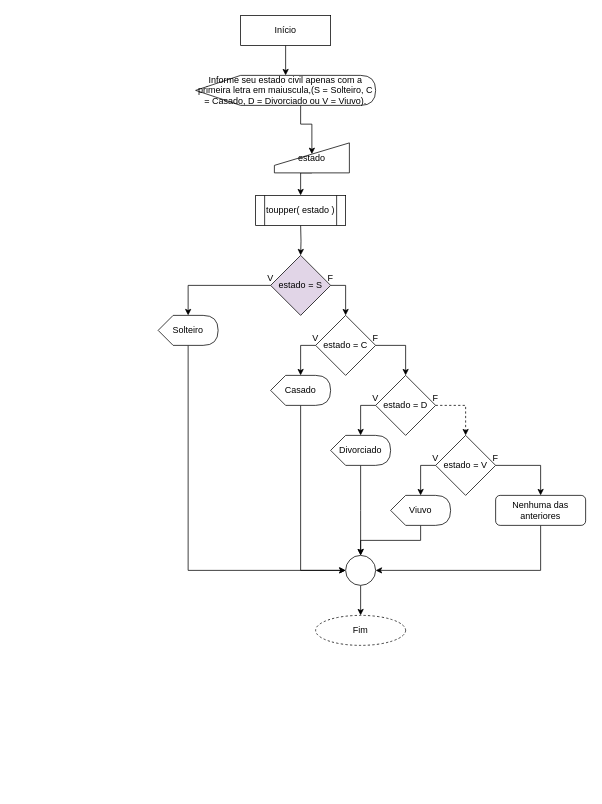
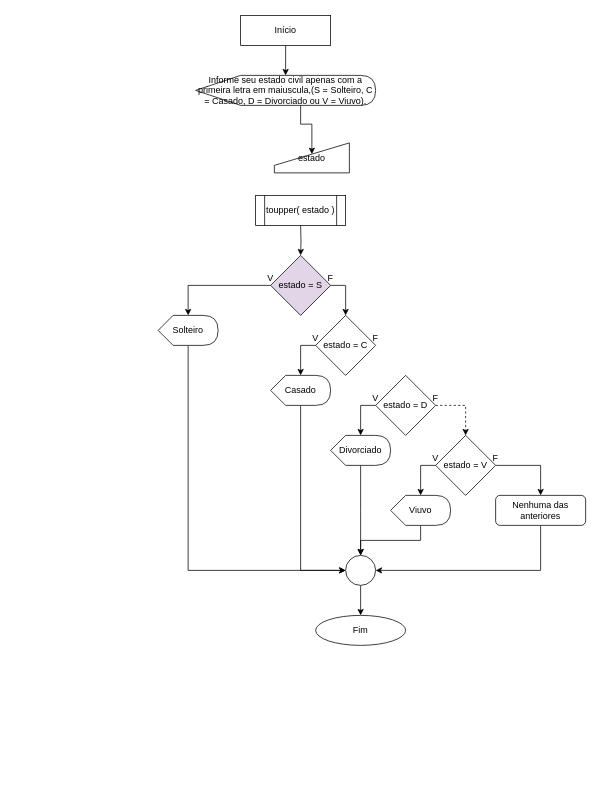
  <mxCell id="0" />
  <mxCell id="1" parent="0" />
  <mxCell id="2" style="edgeStyle=orthogonalEdgeStyle;rounded=0;orthogonalLoop=1;jettySize=auto;html=1;exitX=0.5;exitY=1;exitDx=0;exitDy=0;" parent="1" source="3" target="5" edge="1"><mxGeometry relative="1" as="geometry" /></mxCell>
  <mxCell id="3" value="Início" style="whiteSpace=wrap;html=1;rounded=0;" parent="1" vertex="1"><mxGeometry x="320" y="20" width="120" height="40" as="geometry" /></mxCell>
  <mxCell id="4" style="edgeStyle=orthogonalEdgeStyle;rounded=0;orthogonalLoop=1;jettySize=auto;html=1;exitX=0;exitY=0;exitDx=140;exitDy=40;exitPerimeter=0;entryX=0.5;entryY=0.375;entryDx=0;entryDy=0;entryPerimeter=0;" parent="1" source="5" target="7" edge="1"><mxGeometry relative="1" as="geometry" /></mxCell>
  <mxCell id="5" value="Informe seu estado civil apenas com a primeira letra em maiuscula,(S = Solteiro, C = Casado, D = Divorciado ou V = Viuvo)." style="shape=display;whiteSpace=wrap;html=1;" parent="1" vertex="1"><mxGeometry x="260" y="100" width="240" height="40" as="geometry" /></mxCell>
- <mxCell id="6" style="edgeStyle=orthogonalEdgeStyle;rounded=0;orthogonalLoop=1;jettySize=auto;html=1;exitX=0.5;exitY=1;exitDx=0;exitDy=0;entryX=0.5;entryY=0;entryDx=0;entryDy=0;" parent="1" source="7" target="34" edge="1"><mxGeometry relative="1" as="geometry" /></mxCell>
  <mxCell id="7" value="estado" style="shape=manualInput;whiteSpace=wrap;html=1;" parent="1" vertex="1"><mxGeometry x="365" y="190" width="100" height="40" as="geometry" /></mxCell>
  <mxCell id="8" style="edgeStyle=orthogonalEdgeStyle;rounded=0;orthogonalLoop=1;jettySize=auto;html=1;exitX=1;exitY=0.5;exitDx=0;exitDy=0;entryX=0.5;entryY=0;entryDx=0;entryDy=0;" parent="1" edge="1"><mxGeometry relative="1" as="geometry"><mxPoint x="540" y="700" as="sourcePoint" /></mxGeometry></mxCell>
  <mxCell id="9" style="edgeStyle=orthogonalEdgeStyle;rounded=0;orthogonalLoop=1;jettySize=auto;html=1;exitX=0;exitY=0.5;exitDx=0;exitDy=0;entryX=0;entryY=0;entryDx=40;entryDy=0;entryPerimeter=0;" parent="1" edge="1"><mxGeometry relative="1" as="geometry"><mxPoint x="460" y="700" as="sourcePoint" /></mxGeometry></mxCell>
  <mxCell id="10" style="edgeStyle=orthogonalEdgeStyle;rounded=0;orthogonalLoop=1;jettySize=auto;html=1;exitX=1;exitY=0.5;exitDx=0;exitDy=0;" parent="1" edge="1"><mxGeometry relative="1" as="geometry"><mxPoint x="620" y="780" as="sourcePoint" /></mxGeometry></mxCell>
  <mxCell id="11" style="edgeStyle=orthogonalEdgeStyle;rounded=0;orthogonalLoop=1;jettySize=auto;html=1;exitX=0;exitY=0.5;exitDx=0;exitDy=0;entryX=0;entryY=0;entryDx=40;entryDy=0;entryPerimeter=0;" parent="1" edge="1"><mxGeometry relative="1" as="geometry"><mxPoint x="540" y="780" as="sourcePoint" /></mxGeometry></mxCell>
  <mxCell id="12" style="edgeStyle=orthogonalEdgeStyle;rounded=0;orthogonalLoop=1;jettySize=auto;html=1;exitX=0;exitY=0.5;exitDx=0;exitDy=0;entryX=0;entryY=0;entryDx=40;entryDy=0;entryPerimeter=0;" parent="1" edge="1"><mxGeometry relative="1" as="geometry"><mxPoint x="620" y="860" as="sourcePoint" /></mxGeometry></mxCell>
  <mxCell id="13" style="edgeStyle=orthogonalEdgeStyle;rounded=0;orthogonalLoop=1;jettySize=auto;html=1;exitX=1;exitY=0.5;exitDx=0;exitDy=0;entryX=0;entryY=0;entryDx=40;entryDy=0;entryPerimeter=0;" parent="1" edge="1"><mxGeometry relative="1" as="geometry"><mxPoint x="700" y="860" as="sourcePoint" /></mxGeometry></mxCell>
  <mxCell id="14" style="edgeStyle=orthogonalEdgeStyle;rounded=0;orthogonalLoop=1;jettySize=auto;html=1;exitX=1;exitY=0.5;exitDx=0;exitDy=0;entryX=0;entryY=0.5;entryDx=0;entryDy=0;" parent="1" edge="1"><mxGeometry relative="1" as="geometry"><Array as="points"><mxPoint x="200" y="900" /><mxPoint x="200" y="1050" /><mxPoint x="20" y="1050" /><mxPoint x="20" y="620" /></Array><mxPoint x="80" y="620" as="targetPoint" /></mxGeometry></mxCell>
  <mxCell id="15" style="edgeStyle=orthogonalEdgeStyle;rounded=0;orthogonalLoop=1;jettySize=auto;html=1;exitX=1;exitY=0.5;exitDx=0;exitDy=0;entryX=0.5;entryY=0;entryDx=0;entryDy=0;" parent="1" source="17" target="20" edge="1"><mxGeometry relative="1" as="geometry" /></mxCell>
  <mxCell id="16" style="edgeStyle=orthogonalEdgeStyle;rounded=0;orthogonalLoop=1;jettySize=auto;html=1;exitX=0;exitY=0.5;exitDx=0;exitDy=0;entryX=0;entryY=0;entryDx=40;entryDy=0;entryPerimeter=0;" parent="1" source="17" target="41" edge="1"><mxGeometry relative="1" as="geometry" /></mxCell>
  <mxCell id="17" value="estado = S" style="rhombus;whiteSpace=wrap;html=1;fillColor=#e1d5e7;" parent="1" vertex="1"><mxGeometry x="360" y="340" width="80" height="80" as="geometry" /></mxCell>
- <mxCell id="18" style="edgeStyle=orthogonalEdgeStyle;rounded=0;orthogonalLoop=1;jettySize=auto;html=1;exitX=1;exitY=0.5;exitDx=0;exitDy=0;entryX=0.5;entryY=0;entryDx=0;entryDy=0;" parent="1" source="20" target="23" edge="1"><mxGeometry relative="1" as="geometry" /></mxCell>
  <mxCell id="19" style="edgeStyle=orthogonalEdgeStyle;rounded=0;orthogonalLoop=1;jettySize=auto;html=1;exitX=0;exitY=0.5;exitDx=0;exitDy=0;entryX=0;entryY=0;entryDx=40;entryDy=0;entryPerimeter=0;" parent="1" source="20" target="43" edge="1"><mxGeometry relative="1" as="geometry" /></mxCell>
  <mxCell id="20" value="estado = C" style="rhombus;whiteSpace=wrap;html=1;" parent="1" vertex="1"><mxGeometry x="420" y="420" width="80" height="80" as="geometry" /></mxCell>
  <mxCell id="21" style="edgeStyle=orthogonalEdgeStyle;rounded=0;orthogonalLoop=1;jettySize=auto;html=1;exitX=1;exitY=0.5;exitDx=0;exitDy=0;entryX=0.5;entryY=0;entryDx=0;entryDy=0;dashed=1;" parent="1" source="23" target="37" edge="1"><mxGeometry relative="1" as="geometry" /></mxCell>
  <mxCell id="22" style="edgeStyle=orthogonalEdgeStyle;rounded=0;orthogonalLoop=1;jettySize=auto;html=1;exitX=0;exitY=0.5;exitDx=0;exitDy=0;entryX=0;entryY=0;entryDx=40;entryDy=0;entryPerimeter=0;" parent="1" source="23" target="45" edge="1"><mxGeometry relative="1" as="geometry" /></mxCell>
  <mxCell id="23" value="estado = D" style="rhombus;whiteSpace=wrap;html=1;" parent="1" vertex="1"><mxGeometry x="500" y="500" width="80" height="80" as="geometry" /></mxCell>
  <mxCell id="24" style="edgeStyle=orthogonalEdgeStyle;rounded=0;orthogonalLoop=1;jettySize=auto;html=1;exitX=0.5;exitY=1;exitDx=0;exitDy=0;entryX=1;entryY=0.5;entryDx=0;entryDy=0;" parent="1" source="25" target="49" edge="1"><mxGeometry relative="1" as="geometry" /></mxCell>
  <mxCell id="25" value="Nenhuma das anteriores" style="whiteSpace=wrap;html=1;rounded=1;" parent="1" vertex="1"><mxGeometry x="660" y="660" width="120" height="40" as="geometry" /></mxCell>
  <mxCell id="26" value="V" style="text;html=1;strokeColor=none;fillColor=none;align=center;verticalAlign=middle;whiteSpace=wrap;rounded=0;" parent="1" vertex="1"><mxGeometry x="340" y="360" width="40" height="20" as="geometry" /></mxCell>
  <mxCell id="27" value="V" style="text;html=1;strokeColor=none;fillColor=none;align=center;verticalAlign=middle;whiteSpace=wrap;rounded=0;" parent="1" vertex="1"><mxGeometry x="400" y="440" width="40" height="20" as="geometry" /></mxCell>
  <mxCell id="28" value="V" style="text;html=1;strokeColor=none;fillColor=none;align=center;verticalAlign=middle;whiteSpace=wrap;rounded=0;" parent="1" vertex="1"><mxGeometry x="480" y="520" width="40" height="20" as="geometry" /></mxCell>
  <mxCell id="29" value="F" style="text;html=1;strokeColor=none;fillColor=none;align=center;verticalAlign=middle;whiteSpace=wrap;rounded=0;" parent="1" vertex="1"><mxGeometry x="420" y="360" width="40" height="20" as="geometry" /></mxCell>
  <mxCell id="30" value="F" style="text;html=1;strokeColor=none;fillColor=none;align=center;verticalAlign=middle;whiteSpace=wrap;rounded=0;" parent="1" vertex="1"><mxGeometry x="480" y="440" width="40" height="20" as="geometry" /></mxCell>
  <mxCell id="31" value="F" style="text;html=1;strokeColor=none;fillColor=none;align=center;verticalAlign=middle;whiteSpace=wrap;rounded=0;" parent="1" vertex="1"><mxGeometry x="560" y="520" width="40" height="20" as="geometry" /></mxCell>
- <mxCell id="32" value="Fim" style="ellipse;whiteSpace=wrap;html=1;dashed=1;" parent="1" vertex="1"><mxGeometry x="420" y="820" width="120" height="40" as="geometry" /></mxCell>
+ <mxCell id="32" value="Fim" style="ellipse;whiteSpace=wrap;html=1;" parent="1" vertex="1"><mxGeometry x="420" y="820" width="120" height="40" as="geometry" /></mxCell>
  <mxCell id="33" style="edgeStyle=orthogonalEdgeStyle;rounded=0;orthogonalLoop=1;jettySize=auto;html=1;exitX=0.5;exitY=1;exitDx=0;exitDy=0;entryX=0.5;entryY=0;entryDx=0;entryDy=0;" parent="1" target="17" edge="1"><mxGeometry relative="1" as="geometry"><mxPoint x="400" as="sourcePoint" y="300" /></mxGeometry></mxCell>
  <mxCell id="34" value="toupper( estado )" style="shape=process;whiteSpace=wrap;html=1;backgroundOutline=1;" parent="1" vertex="1"><mxGeometry x="340" y="260" width="120" height="40" as="geometry" /></mxCell>
  <mxCell id="35" style="edgeStyle=orthogonalEdgeStyle;rounded=0;orthogonalLoop=1;jettySize=auto;html=1;exitX=1;exitY=0.5;exitDx=0;exitDy=0;entryX=0.5;entryY=0;entryDx=0;entryDy=0;" parent="1" source="37" target="25" edge="1"><mxGeometry relative="1" as="geometry" /></mxCell>
  <mxCell id="36" style="edgeStyle=orthogonalEdgeStyle;rounded=0;orthogonalLoop=1;jettySize=auto;html=1;exitX=0;exitY=0.5;exitDx=0;exitDy=0;entryX=0;entryY=0;entryDx=40;entryDy=0;entryPerimeter=0;" parent="1" source="37" target="47" edge="1"><mxGeometry relative="1" as="geometry" /></mxCell>
  <mxCell id="37" value="estado = V" style="rhombus;whiteSpace=wrap;html=1;" parent="1" vertex="1"><mxGeometry x="580" y="580" width="80" height="80" as="geometry" /></mxCell>
  <mxCell id="38" value="F" style="text;html=1;strokeColor=none;fillColor=none;align=center;verticalAlign=middle;whiteSpace=wrap;rounded=0;" parent="1" vertex="1"><mxGeometry x="640" y="600" width="40" height="20" as="geometry" /></mxCell>
  <mxCell id="39" value="V" style="text;html=1;strokeColor=none;fillColor=none;align=center;verticalAlign=middle;whiteSpace=wrap;rounded=0;" parent="1" vertex="1"><mxGeometry x="560" y="600" width="40" height="20" as="geometry" /></mxCell>
  <mxCell id="40" style="edgeStyle=orthogonalEdgeStyle;rounded=0;orthogonalLoop=1;jettySize=auto;html=1;exitX=0;exitY=0;exitDx=40;exitDy=40;exitPerimeter=0;entryX=0;entryY=0.5;entryDx=0;entryDy=0;" parent="1" source="41" target="49" edge="1"><mxGeometry relative="1" as="geometry" /></mxCell>
  <mxCell id="41" value="Solteiro" style="shape=display;whiteSpace=wrap;html=1;" parent="1" vertex="1"><mxGeometry x="210" y="420" width="80" height="40" as="geometry" /></mxCell>
  <mxCell id="42" style="edgeStyle=orthogonalEdgeStyle;rounded=0;orthogonalLoop=1;jettySize=auto;html=1;exitX=0;exitY=0;exitDx=40;exitDy=40;exitPerimeter=0;entryX=0;entryY=0.5;entryDx=0;entryDy=0;" parent="1" source="43" target="49" edge="1"><mxGeometry relative="1" as="geometry" /></mxCell>
  <mxCell id="43" value="Casado" style="shape=display;whiteSpace=wrap;html=1;" parent="1" vertex="1"><mxGeometry x="360" y="500" width="80" height="40" as="geometry" /></mxCell>
  <mxCell id="44" style="edgeStyle=orthogonalEdgeStyle;rounded=0;orthogonalLoop=1;jettySize=auto;html=1;exitX=0;exitY=0;exitDx=40;exitDy=40;exitPerimeter=0;" parent="1" source="45" edge="1"><mxGeometry relative="1" as="geometry"><mxPoint x="480" y="740" as="targetPoint" /></mxGeometry></mxCell>
  <mxCell id="45" value="Divorciado" style="shape=display;whiteSpace=wrap;html=1;" parent="1" vertex="1"><mxGeometry x="440" y="580" width="80" height="40" as="geometry" /></mxCell>
  <mxCell id="46" style="edgeStyle=orthogonalEdgeStyle;rounded=0;orthogonalLoop=1;jettySize=auto;html=1;exitX=0;exitY=0;exitDx=40;exitDy=40;exitPerimeter=0;entryX=0.5;entryY=0;entryDx=0;entryDy=0;" parent="1" source="47" target="49" edge="1"><mxGeometry relative="1" as="geometry" /></mxCell>
  <mxCell id="47" value="Viuvo" style="shape=display;whiteSpace=wrap;html=1;" parent="1" vertex="1"><mxGeometry x="520" y="660" width="80" height="40" as="geometry" /></mxCell>
  <mxCell id="48" style="edgeStyle=orthogonalEdgeStyle;rounded=0;orthogonalLoop=1;jettySize=auto;html=1;exitX=0.5;exitY=1;exitDx=0;exitDy=0;entryX=0.5;entryY=0;entryDx=0;entryDy=0;" parent="1" source="49" target="32" edge="1"><mxGeometry relative="1" as="geometry" /></mxCell>
  <mxCell id="49" value="" style="ellipse;whiteSpace=wrap;html=1;aspect=fixed;" parent="1" vertex="1"><mxGeometry x="460" y="740" width="40" height="40" as="geometry" /></mxCell>
